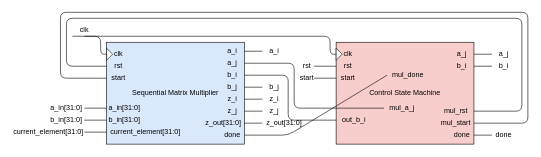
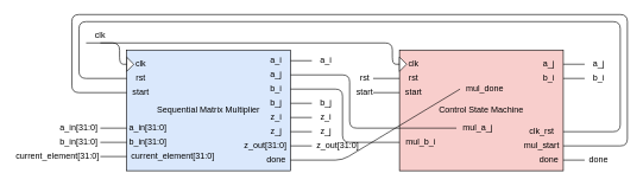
  <mxCell id="0" />
  <mxCell id="1" parent="0" />
  <mxCell id="2" value="" style="group" vertex="1" connectable="0" parent="1"><mxGeometry x="177" y="70" width="230" height="170" as="geometry" /></mxCell>
  <mxCell id="3" value="Sequential Matrix Multiplier" style="rounded=0;whiteSpace=wrap;html=1;fillColor=#dae8fc;" vertex="1" parent="2"><mxGeometry width="230" height="170" as="geometry" /></mxCell>
  <mxCell id="4" value="a_i" style="text;html=1;strokeColor=none;fillColor=none;align=center;verticalAlign=middle;whiteSpace=wrap;rounded=0;" vertex="1" parent="2"><mxGeometry x="190" y="5" width="40" height="20" as="geometry" /></mxCell>
  <mxCell id="5" value="a_j" style="text;html=1;strokeColor=none;fillColor=none;align=center;verticalAlign=middle;whiteSpace=wrap;rounded=0;" vertex="1" parent="2"><mxGeometry x="190" y="25" width="40" height="20" as="geometry" /></mxCell>
  <mxCell id="6" value="b_i" style="text;html=1;strokeColor=none;fillColor=none;align=center;verticalAlign=middle;whiteSpace=wrap;rounded=0;" vertex="1" parent="2"><mxGeometry x="190" y="45" width="40" height="20" as="geometry" /></mxCell>
  <mxCell id="7" value="b_j" style="text;html=1;strokeColor=none;fillColor=none;align=center;verticalAlign=middle;whiteSpace=wrap;rounded=0;" vertex="1" parent="2"><mxGeometry x="190" y="65" width="40" height="20" as="geometry" /></mxCell>
  <mxCell id="8" value="z_i" style="text;html=1;strokeColor=none;fillColor=none;align=center;verticalAlign=middle;whiteSpace=wrap;rounded=0;" vertex="1" parent="2"><mxGeometry x="190" y="85" width="40" height="20" as="geometry" /></mxCell>
  <mxCell id="9" value="z_j" style="text;html=1;strokeColor=none;fillColor=none;align=center;verticalAlign=middle;whiteSpace=wrap;rounded=0;" vertex="1" parent="2"><mxGeometry x="190" y="105" width="40" height="20" as="geometry" /></mxCell>
  <mxCell id="10" value="z_out[31:0]" style="text;html=1;strokeColor=none;fillColor=none;align=center;verticalAlign=middle;whiteSpace=wrap;rounded=0;" vertex="1" parent="2"><mxGeometry x="160" y="125" width="70" height="20" as="geometry" /></mxCell>
  <mxCell id="11" value="done" style="text;html=1;strokeColor=none;fillColor=none;align=center;verticalAlign=middle;whiteSpace=wrap;rounded=0;" vertex="1" parent="2"><mxGeometry x="190" y="145" width="40" height="20" as="geometry" /></mxCell>
  <mxCell id="12" value="" style="triangle;whiteSpace=wrap;html=1;" vertex="1" parent="2"><mxGeometry y="10" width="10" height="20" as="geometry" /></mxCell>
  <mxCell id="13" value="clk" style="text;html=1;strokeColor=none;fillColor=none;align=center;verticalAlign=middle;whiteSpace=wrap;rounded=0;" vertex="1" parent="2"><mxGeometry y="10" width="40" height="20" as="geometry" /></mxCell>
  <mxCell id="14" value="rst" style="text;html=1;strokeColor=none;fillColor=none;align=center;verticalAlign=middle;whiteSpace=wrap;rounded=0;" vertex="1" parent="2"><mxGeometry y="30" width="40" height="20" as="geometry" /></mxCell>
  <mxCell id="15" value="start" style="text;html=1;strokeColor=none;fillColor=none;align=center;verticalAlign=middle;whiteSpace=wrap;rounded=0;" vertex="1" parent="2"><mxGeometry y="50" width="40" height="20" as="geometry" /></mxCell>
  <mxCell id="16" value="a_in[31:0]" style="text;html=1;strokeColor=none;fillColor=none;align=center;verticalAlign=middle;whiteSpace=wrap;rounded=0;" vertex="1" parent="2"><mxGeometry y="100" width="60" height="20" as="geometry" /></mxCell>
  <mxCell id="17" value="b_in[31:0]" style="text;html=1;strokeColor=none;fillColor=none;align=center;verticalAlign=middle;whiteSpace=wrap;rounded=0;" vertex="1" parent="2"><mxGeometry y="120" width="60" height="20" as="geometry" /></mxCell>
  <mxCell id="18" value="current_element[31:0]" style="text;html=1;strokeColor=none;fillColor=none;align=center;verticalAlign=middle;whiteSpace=wrap;rounded=0;" vertex="1" parent="2"><mxGeometry y="140" width="130" height="20" as="geometry" /></mxCell>
  <mxCell id="19" value="" style="group" vertex="1" connectable="0" parent="1"><mxGeometry x="560" y="70" width="230" height="170" as="geometry" /></mxCell>
  <mxCell id="20" value="Control State Machine" style="rounded=0;whiteSpace=wrap;html=1;fillColor=#f8cecc;" vertex="1" parent="19"><mxGeometry width="230" height="170" as="geometry" /></mxCell>
  <mxCell id="21" value="a_j" style="text;html=1;strokeColor=none;fillColor=none;align=center;verticalAlign=middle;whiteSpace=wrap;rounded=0;" vertex="1" parent="19"><mxGeometry x="190" y="10" width="40" height="20" as="geometry" /></mxCell>
  <mxCell id="22" value="b_i" style="text;html=1;strokeColor=none;fillColor=none;align=center;verticalAlign=middle;whiteSpace=wrap;rounded=0;" vertex="1" parent="19"><mxGeometry x="190" y="30" width="40" height="20" as="geometry" /></mxCell>
- <mxCell id="23" value="mul_rst" style="text;html=1;strokeColor=none;fillColor=none;align=center;verticalAlign=middle;whiteSpace=wrap;rounded=0;" vertex="1" parent="19"><mxGeometry x="170" y="105" width="60" height="20" as="geometry" /></mxCell>
+ <mxCell id="23" value="clk_rst" style="text;html=1;strokeColor=none;fillColor=none;align=center;verticalAlign=middle;whiteSpace=wrap;rounded=0;" vertex="1" parent="19"><mxGeometry x="170" y="105" width="60" height="20" as="geometry" /></mxCell>
  <mxCell id="24" value="mul_start" style="text;html=1;strokeColor=none;fillColor=none;align=center;verticalAlign=middle;whiteSpace=wrap;rounded=0;" vertex="1" parent="19"><mxGeometry x="170" y="125" width="60" height="20" as="geometry" /></mxCell>
  <mxCell id="25" value="done" style="text;html=1;strokeColor=none;fillColor=none;align=center;verticalAlign=middle;whiteSpace=wrap;rounded=0;" vertex="1" parent="19"><mxGeometry x="190" y="145" width="40" height="20" as="geometry" /></mxCell>
  <mxCell id="26" value="" style="triangle;whiteSpace=wrap;html=1;" vertex="1" parent="19"><mxGeometry y="10" width="10" height="20" as="geometry" /></mxCell>
  <mxCell id="27" value="clk" style="text;html=1;strokeColor=none;fillColor=none;align=center;verticalAlign=middle;whiteSpace=wrap;rounded=0;" vertex="1" parent="19"><mxGeometry y="10" width="40" height="20" as="geometry" /></mxCell>
  <mxCell id="28" value="rst" style="text;html=1;strokeColor=none;fillColor=none;align=center;verticalAlign=middle;whiteSpace=wrap;rounded=0;" vertex="1" parent="19"><mxGeometry y="30" width="40" height="20" as="geometry" /></mxCell>
  <mxCell id="29" value="start" style="text;html=1;strokeColor=none;fillColor=none;align=center;verticalAlign=middle;whiteSpace=wrap;rounded=0;" vertex="1" parent="19"><mxGeometry y="50" width="40" height="20" as="geometry" /></mxCell>
  <mxCell id="30" value="mul_a_j" style="text;html=1;strokeColor=none;fillColor=none;align=center;verticalAlign=middle;whiteSpace=wrap;rounded=0;" vertex="1" parent="19"><mxGeometry x="80" y="100" width="60" height="20" as="geometry" /></mxCell>
- <mxCell id="31" value="out_b_i" style="text;html=1;strokeColor=none;fillColor=none;align=center;verticalAlign=middle;whiteSpace=wrap;rounded=0;" vertex="1" parent="19"><mxGeometry y="120" width="60" height="20" as="geometry" /></mxCell>
+ <mxCell id="31" value="mul_b_i" style="text;html=1;strokeColor=none;fillColor=none;align=center;verticalAlign=middle;whiteSpace=wrap;rounded=0;" vertex="1" parent="19"><mxGeometry y="120" width="60" height="20" as="geometry" /></mxCell>
  <mxCell id="32" value="mul_done" style="text;html=1;strokeColor=none;fillColor=none;align=center;verticalAlign=middle;whiteSpace=wrap;rounded=0;" vertex="1" parent="19"><mxGeometry x="85" y="45" width="70" height="20" as="geometry" /></mxCell>
  <mxCell id="33" value="" style="endArrow=none;html=1;entryX=0;entryY=0.5;entryDx=0;entryDy=0;exitX=1;exitY=0.5;exitDx=0;exitDy=0;" edge="1" parent="1" source="6" target="31"><mxGeometry width="50" height="50" relative="1" as="geometry"><mxPoint x="450" y="190" as="sourcePoint" /><mxPoint x="500" y="140" as="targetPoint" /><Array as="points"><mxPoint x="480" y="125" /><mxPoint x="480" y="200" /></Array></mxGeometry></mxCell>
  <mxCell id="34" value="" style="endArrow=none;html=1;entryX=0;entryY=0.5;entryDx=0;entryDy=0;exitX=1;exitY=0.5;exitDx=0;exitDy=0;" edge="1" parent="1" source="5" target="30"><mxGeometry width="50" height="50" relative="1" as="geometry"><mxPoint x="460" y="120" as="sourcePoint" /><mxPoint x="550" y="180" as="targetPoint" /><Array as="points"><mxPoint x="490" y="105" /><mxPoint x="490" y="180" /></Array></mxGeometry></mxCell>
  <mxCell id="35" value="" style="endArrow=none;html=1;exitX=1;exitY=0.5;exitDx=0;exitDy=0;" edge="1" parent="1" source="4" target="36"><mxGeometry width="50" height="50" relative="1" as="geometry"><mxPoint x="397" y="190" as="sourcePoint" /><mxPoint x="477" y="85" as="targetPoint" /></mxGeometry></mxCell>
  <mxCell id="36" value="a_i" style="text;html=1;strokeColor=none;fillColor=none;align=center;verticalAlign=middle;whiteSpace=wrap;rounded=0;" vertex="1" parent="1"><mxGeometry x="437" y="75" width="40" height="20" as="geometry" /></mxCell>
  <mxCell id="37" value="" style="endArrow=none;html=1;exitX=1;exitY=0.5;exitDx=0;exitDy=0;" edge="1" target="38" parent="1" source="7"><mxGeometry width="50" height="50" relative="1" as="geometry"><mxPoint x="407" y="140" as="sourcePoint" /><mxPoint x="477" y="140" as="targetPoint" /></mxGeometry></mxCell>
  <mxCell id="38" value="b_j" style="text;html=1;strokeColor=none;fillColor=none;align=center;verticalAlign=middle;whiteSpace=wrap;rounded=0;" vertex="1" parent="1"><mxGeometry x="437" y="135" width="40" height="20" as="geometry" /></mxCell>
  <mxCell id="39" value="" style="endArrow=none;html=1;exitX=1;exitY=0.5;exitDx=0;exitDy=0;" edge="1" target="40" parent="1" source="8"><mxGeometry width="50" height="50" relative="1" as="geometry"><mxPoint x="407" y="165" as="sourcePoint" /><mxPoint x="477" y="160" as="targetPoint" /></mxGeometry></mxCell>
  <mxCell id="40" value="z_i" style="text;html=1;strokeColor=none;fillColor=none;align=center;verticalAlign=middle;whiteSpace=wrap;rounded=0;" vertex="1" parent="1"><mxGeometry x="437" y="155" width="40" height="20" as="geometry" /></mxCell>
  <mxCell id="41" value="" style="endArrow=none;html=1;exitX=1;exitY=0.5;exitDx=0;exitDy=0;" edge="1" target="42" parent="1" source="9"><mxGeometry width="50" height="50" relative="1" as="geometry"><mxPoint x="407" y="185" as="sourcePoint" /><mxPoint x="477" y="180" as="targetPoint" /></mxGeometry></mxCell>
  <mxCell id="42" value="z_j" style="text;html=1;strokeColor=none;fillColor=none;align=center;verticalAlign=middle;whiteSpace=wrap;rounded=0;" vertex="1" parent="1"><mxGeometry x="437" y="175" width="40" height="20" as="geometry" /></mxCell>
  <mxCell id="43" value="" style="endArrow=none;html=1;" edge="1" target="44" parent="1" source="10"><mxGeometry width="50" height="50" relative="1" as="geometry"><mxPoint x="407" y="205" as="sourcePoint" /><mxPoint x="477" y="200" as="targetPoint" /></mxGeometry></mxCell>
  <mxCell id="44" value="z_out[31:0]" style="text;html=1;strokeColor=none;fillColor=none;align=center;verticalAlign=middle;whiteSpace=wrap;rounded=0;" vertex="1" parent="1"><mxGeometry x="437" y="195" width="73" height="20" as="geometry" /></mxCell>
  <mxCell id="45" value="" style="endArrow=none;html=1;exitX=1;exitY=0.5;exitDx=0;exitDy=0;entryX=0;entryY=0.5;entryDx=0;entryDy=0;" edge="1" parent="1" source="11" target="32"><mxGeometry width="50" height="50" relative="1" as="geometry"><mxPoint x="417" y="215" as="sourcePoint" /><mxPoint x="447" y="215" as="targetPoint" /><Array as="points"><mxPoint x="480" y="225" /></Array></mxGeometry></mxCell>
  <mxCell id="46" value="" style="endArrow=none;html=1;" edge="1" target="47" parent="1" source="25"><mxGeometry width="50" height="50" relative="1" as="geometry"><mxPoint x="790" y="225" as="sourcePoint" /><mxPoint x="860" y="225" as="targetPoint" /></mxGeometry></mxCell>
  <mxCell id="47" value="done" style="text;html=1;strokeColor=none;fillColor=none;align=center;verticalAlign=middle;whiteSpace=wrap;rounded=0;" vertex="1" parent="1"><mxGeometry x="820" y="215" width="40" height="20" as="geometry" /></mxCell>
  <mxCell id="48" value="" style="endArrow=none;html=1;entryX=1;entryY=0.5;entryDx=0;entryDy=0;exitX=0;exitY=0.5;exitDx=0;exitDy=0;" edge="1" parent="1" source="15" target="24"><mxGeometry width="50" height="50" relative="1" as="geometry"><mxPoint x="130" y="110" as="sourcePoint" /><mxPoint x="500" y="140" as="targetPoint" /><Array as="points"><mxPoint x="100" y="130" /><mxPoint x="100" y="20" /><mxPoint x="880" y="20" /><mxPoint x="880" y="205" /></Array></mxGeometry></mxCell>
  <mxCell id="49" value="" style="endArrow=none;html=1;entryX=1;entryY=0.5;entryDx=0;entryDy=0;exitX=0;exitY=0.5;exitDx=0;exitDy=0;" edge="1" parent="1" source="14" target="23"><mxGeometry width="50" height="50" relative="1" as="geometry"><mxPoint x="187" y="140" as="sourcePoint" /><mxPoint x="790" y="160" as="targetPoint" /><Array as="points"><mxPoint x="110" y="110" /><mxPoint x="110" y="30" /><mxPoint x="870" y="30" /><mxPoint x="870" y="185" /></Array></mxGeometry></mxCell>
  <mxCell id="50" value="" style="endArrow=none;html=1;exitX=1;exitY=0.5;exitDx=0;exitDy=0;" edge="1" target="51" parent="1" source="21"><mxGeometry width="50" height="50" relative="1" as="geometry"><mxPoint x="790" y="95" as="sourcePoint" /><mxPoint x="860" y="95" as="targetPoint" /></mxGeometry></mxCell>
  <mxCell id="51" value="a_j" style="text;html=1;strokeColor=none;fillColor=none;align=center;verticalAlign=middle;whiteSpace=wrap;rounded=0;" vertex="1" parent="1"><mxGeometry x="820" y="80" width="40" height="20" as="geometry" /></mxCell>
  <mxCell id="52" value="" style="endArrow=none;html=1;" edge="1" target="53" parent="1" source="22"><mxGeometry width="50" height="50" relative="1" as="geometry"><mxPoint x="790" y="110" as="sourcePoint" /><mxPoint x="860" y="115" as="targetPoint" /></mxGeometry></mxCell>
  <mxCell id="53" value="b_i" style="text;html=1;strokeColor=none;fillColor=none;align=center;verticalAlign=middle;whiteSpace=wrap;rounded=0;" vertex="1" parent="1"><mxGeometry x="820" y="100" width="40" height="20" as="geometry" /></mxCell>
  <mxCell id="54" value="" style="endArrow=none;html=1;entryX=0;entryY=0.5;entryDx=0;entryDy=0;" edge="1" parent="1" target="27"><mxGeometry width="50" height="50" relative="1" as="geometry"><mxPoint x="120" y="60" as="sourcePoint" /><mxPoint x="390" y="130" as="targetPoint" /><Array as="points"><mxPoint x="550" y="60" /><mxPoint x="550" y="90" /></Array></mxGeometry></mxCell>
  <mxCell id="55" value="clk" style="text;html=1;strokeColor=none;fillColor=none;align=center;verticalAlign=middle;whiteSpace=wrap;rounded=0;" vertex="1" parent="1"><mxGeometry x="120" y="40" width="40" height="20" as="geometry" /></mxCell>
  <mxCell id="56" value="" style="endArrow=none;html=1;entryX=0;entryY=0.5;entryDx=0;entryDy=0;" edge="1" parent="1" target="13"><mxGeometry width="50" height="50" relative="1" as="geometry"><mxPoint x="140" y="60" as="sourcePoint" /><mxPoint x="177" y="90" as="targetPoint" /><Array as="points"><mxPoint x="167" y="60" /><mxPoint x="167" y="90" /></Array></mxGeometry></mxCell>
  <mxCell id="57" value="a_in[31:0]" style="text;html=1;strokeColor=none;fillColor=none;align=center;verticalAlign=middle;whiteSpace=wrap;rounded=0;" vertex="1" parent="1"><mxGeometry x="80" y="170" width="60" height="20" as="geometry" /></mxCell>
  <mxCell id="58" value="" style="endArrow=none;html=1;exitX=1;exitY=0.5;exitDx=0;exitDy=0;entryX=0;entryY=0.5;entryDx=0;entryDy=0;" edge="1" parent="1" source="57" target="16"><mxGeometry width="50" height="50" relative="1" as="geometry"><mxPoint x="480" y="80" as="sourcePoint" /><mxPoint x="530" y="30" as="targetPoint" /></mxGeometry></mxCell>
  <mxCell id="59" value="b_in[31:0]" style="text;html=1;strokeColor=none;fillColor=none;align=center;verticalAlign=middle;whiteSpace=wrap;rounded=0;" vertex="1" parent="1"><mxGeometry x="80" y="190" width="60" height="20" as="geometry" /></mxCell>
  <mxCell id="60" value="" style="endArrow=none;html=1;exitX=1;exitY=0.5;exitDx=0;exitDy=0;entryX=0;entryY=0.5;entryDx=0;entryDy=0;" edge="1" source="59" parent="1"><mxGeometry width="50" height="50" relative="1" as="geometry"><mxPoint x="480" y="100" as="sourcePoint" /><mxPoint x="177" y="200" as="targetPoint" /></mxGeometry></mxCell>
  <mxCell id="61" value="current_element[31:0]" style="text;html=1;strokeColor=none;fillColor=none;align=center;verticalAlign=middle;whiteSpace=wrap;rounded=0;" vertex="1" parent="1"><mxGeometry x="20" y="210" width="120" height="20" as="geometry" /></mxCell>
  <mxCell id="62" value="" style="endArrow=none;html=1;exitX=1;exitY=0.5;exitDx=0;exitDy=0;" edge="1" source="61" parent="1" target="18"><mxGeometry width="50" height="50" relative="1" as="geometry"><mxPoint x="480" y="120" as="sourcePoint" /><mxPoint x="177" y="220" as="targetPoint" /></mxGeometry></mxCell>
  <mxCell id="63" value="rst" style="text;html=1;strokeColor=none;fillColor=none;align=center;verticalAlign=middle;whiteSpace=wrap;rounded=0;" vertex="1" parent="1"><mxGeometry x="500" y="100" width="23" height="20" as="geometry" /></mxCell>
  <mxCell id="64" value="" style="endArrow=none;html=1;exitX=1;exitY=0.5;exitDx=0;exitDy=0;" edge="1" source="63" parent="1" target="28"><mxGeometry width="50" height="50" relative="1" as="geometry"><mxPoint x="863" y="10" as="sourcePoint" /><mxPoint x="560" y="110" as="targetPoint" /></mxGeometry></mxCell>
  <mxCell id="65" value="" style="endArrow=none;html=1;exitX=1;exitY=0.5;exitDx=0;exitDy=0;" edge="1" source="66" parent="1"><mxGeometry width="50" height="50" relative="1" as="geometry"><mxPoint x="863" y="30" as="sourcePoint" /><mxPoint x="560" y="130" as="targetPoint" /></mxGeometry></mxCell>
  <mxCell id="66" value="start" style="text;html=1;strokeColor=none;fillColor=none;align=center;verticalAlign=middle;whiteSpace=wrap;rounded=0;" vertex="1" parent="1"><mxGeometry x="500" y="120" width="23" height="20" as="geometry" /></mxCell>
